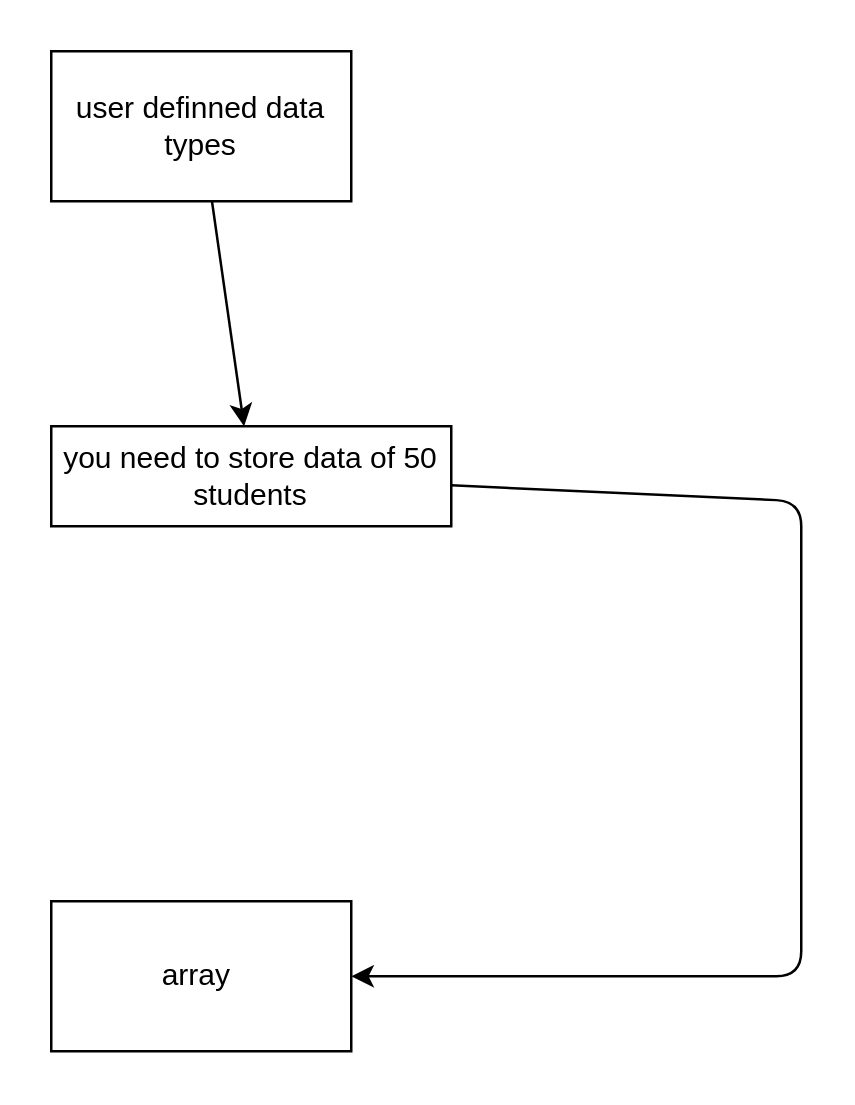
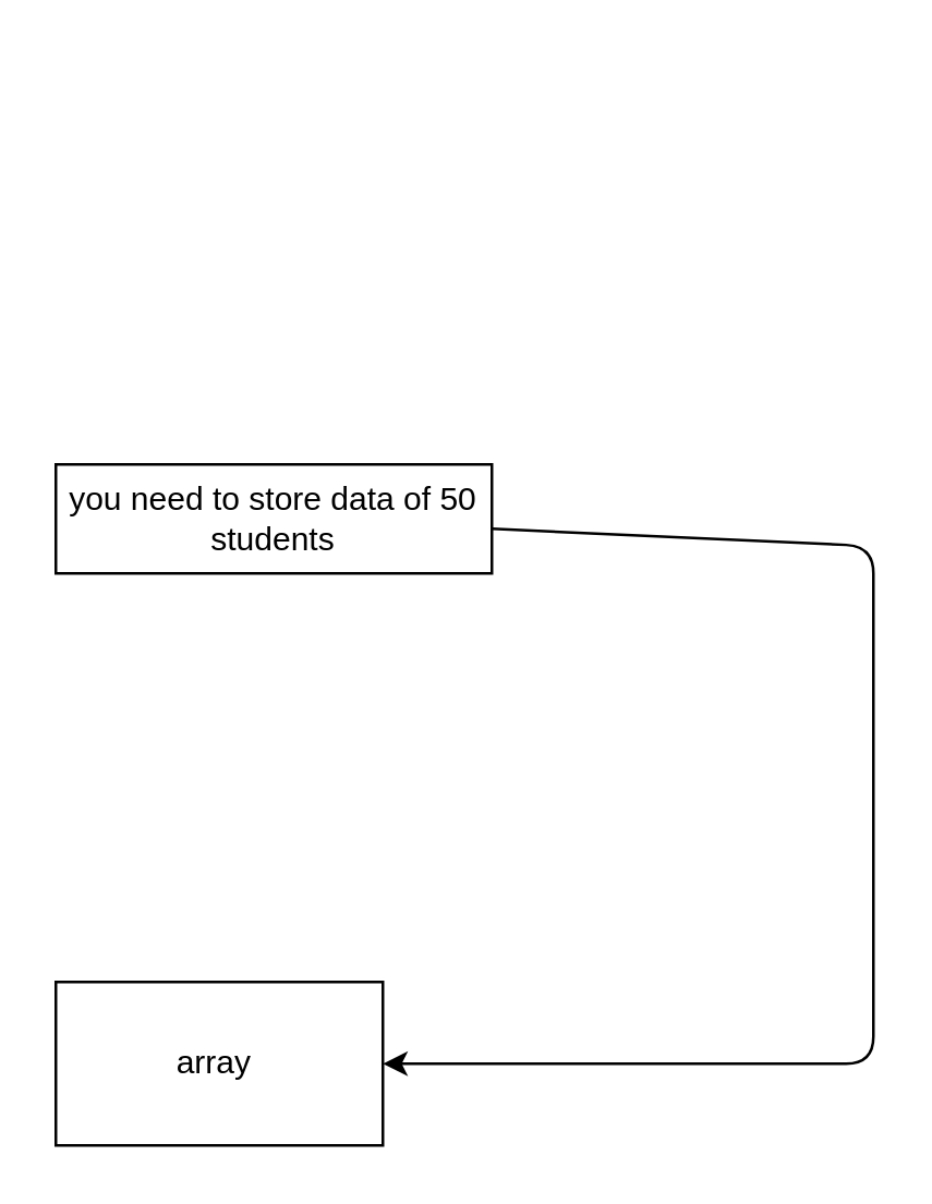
  <mxCell id="0" />
  <mxCell id="1" parent="0" />
- <mxCell id="2" value="" style="edgeStyle=none;html=1;" edge="1" parent="1" source="3" target="5"><mxGeometry relative="1" as="geometry" /></mxCell>
- <mxCell id="3" value="user definned data types" style="rounded=0;whiteSpace=wrap;html=1;" vertex="1" parent="1"><mxGeometry x="20" y="20" width="120" height="60" as="geometry" /></mxCell>
  <mxCell id="4" value="" style="edgeStyle=none;html=1;" edge="1" parent="1" source="5" target="6"><mxGeometry relative="1" as="geometry"><Array as="points"><mxPoint x="320" y="200" /><mxPoint x="320" y="390" /></Array></mxGeometry></mxCell>
  <mxCell id="5" value="you need to store data of 50 students" style="whiteSpace=wrap;html=1;rounded=0;" vertex="1" parent="1"><mxGeometry x="20" y="170" width="160" height="40" as="geometry" /></mxCell>
  <mxCell id="6" value="array&amp;nbsp;" style="whiteSpace=wrap;html=1;rounded=0;" vertex="1" parent="1"><mxGeometry x="20" y="360" width="120" height="60" as="geometry" /></mxCell>
